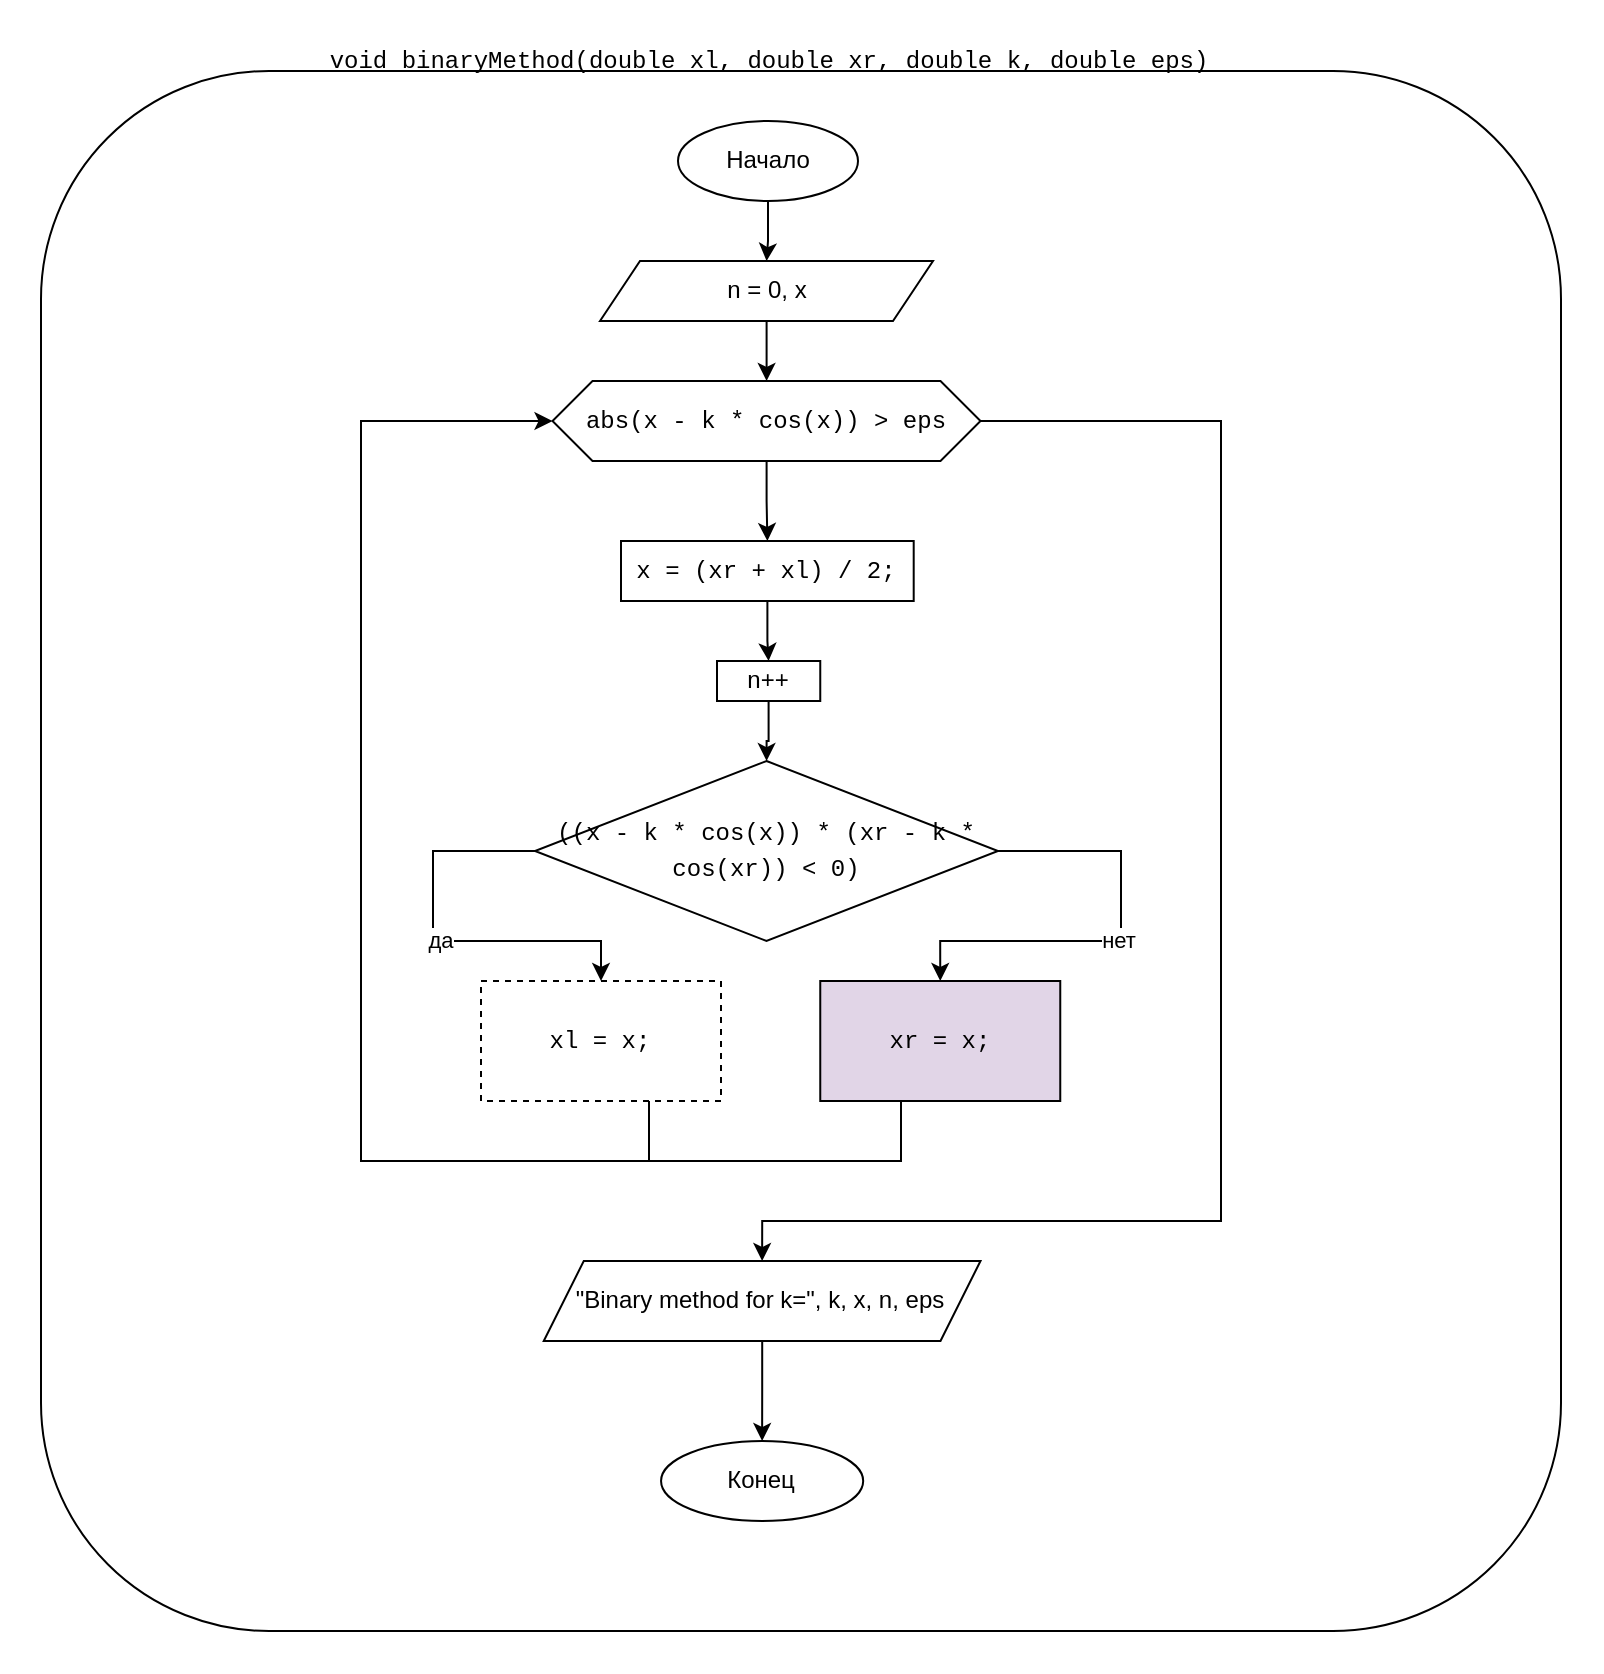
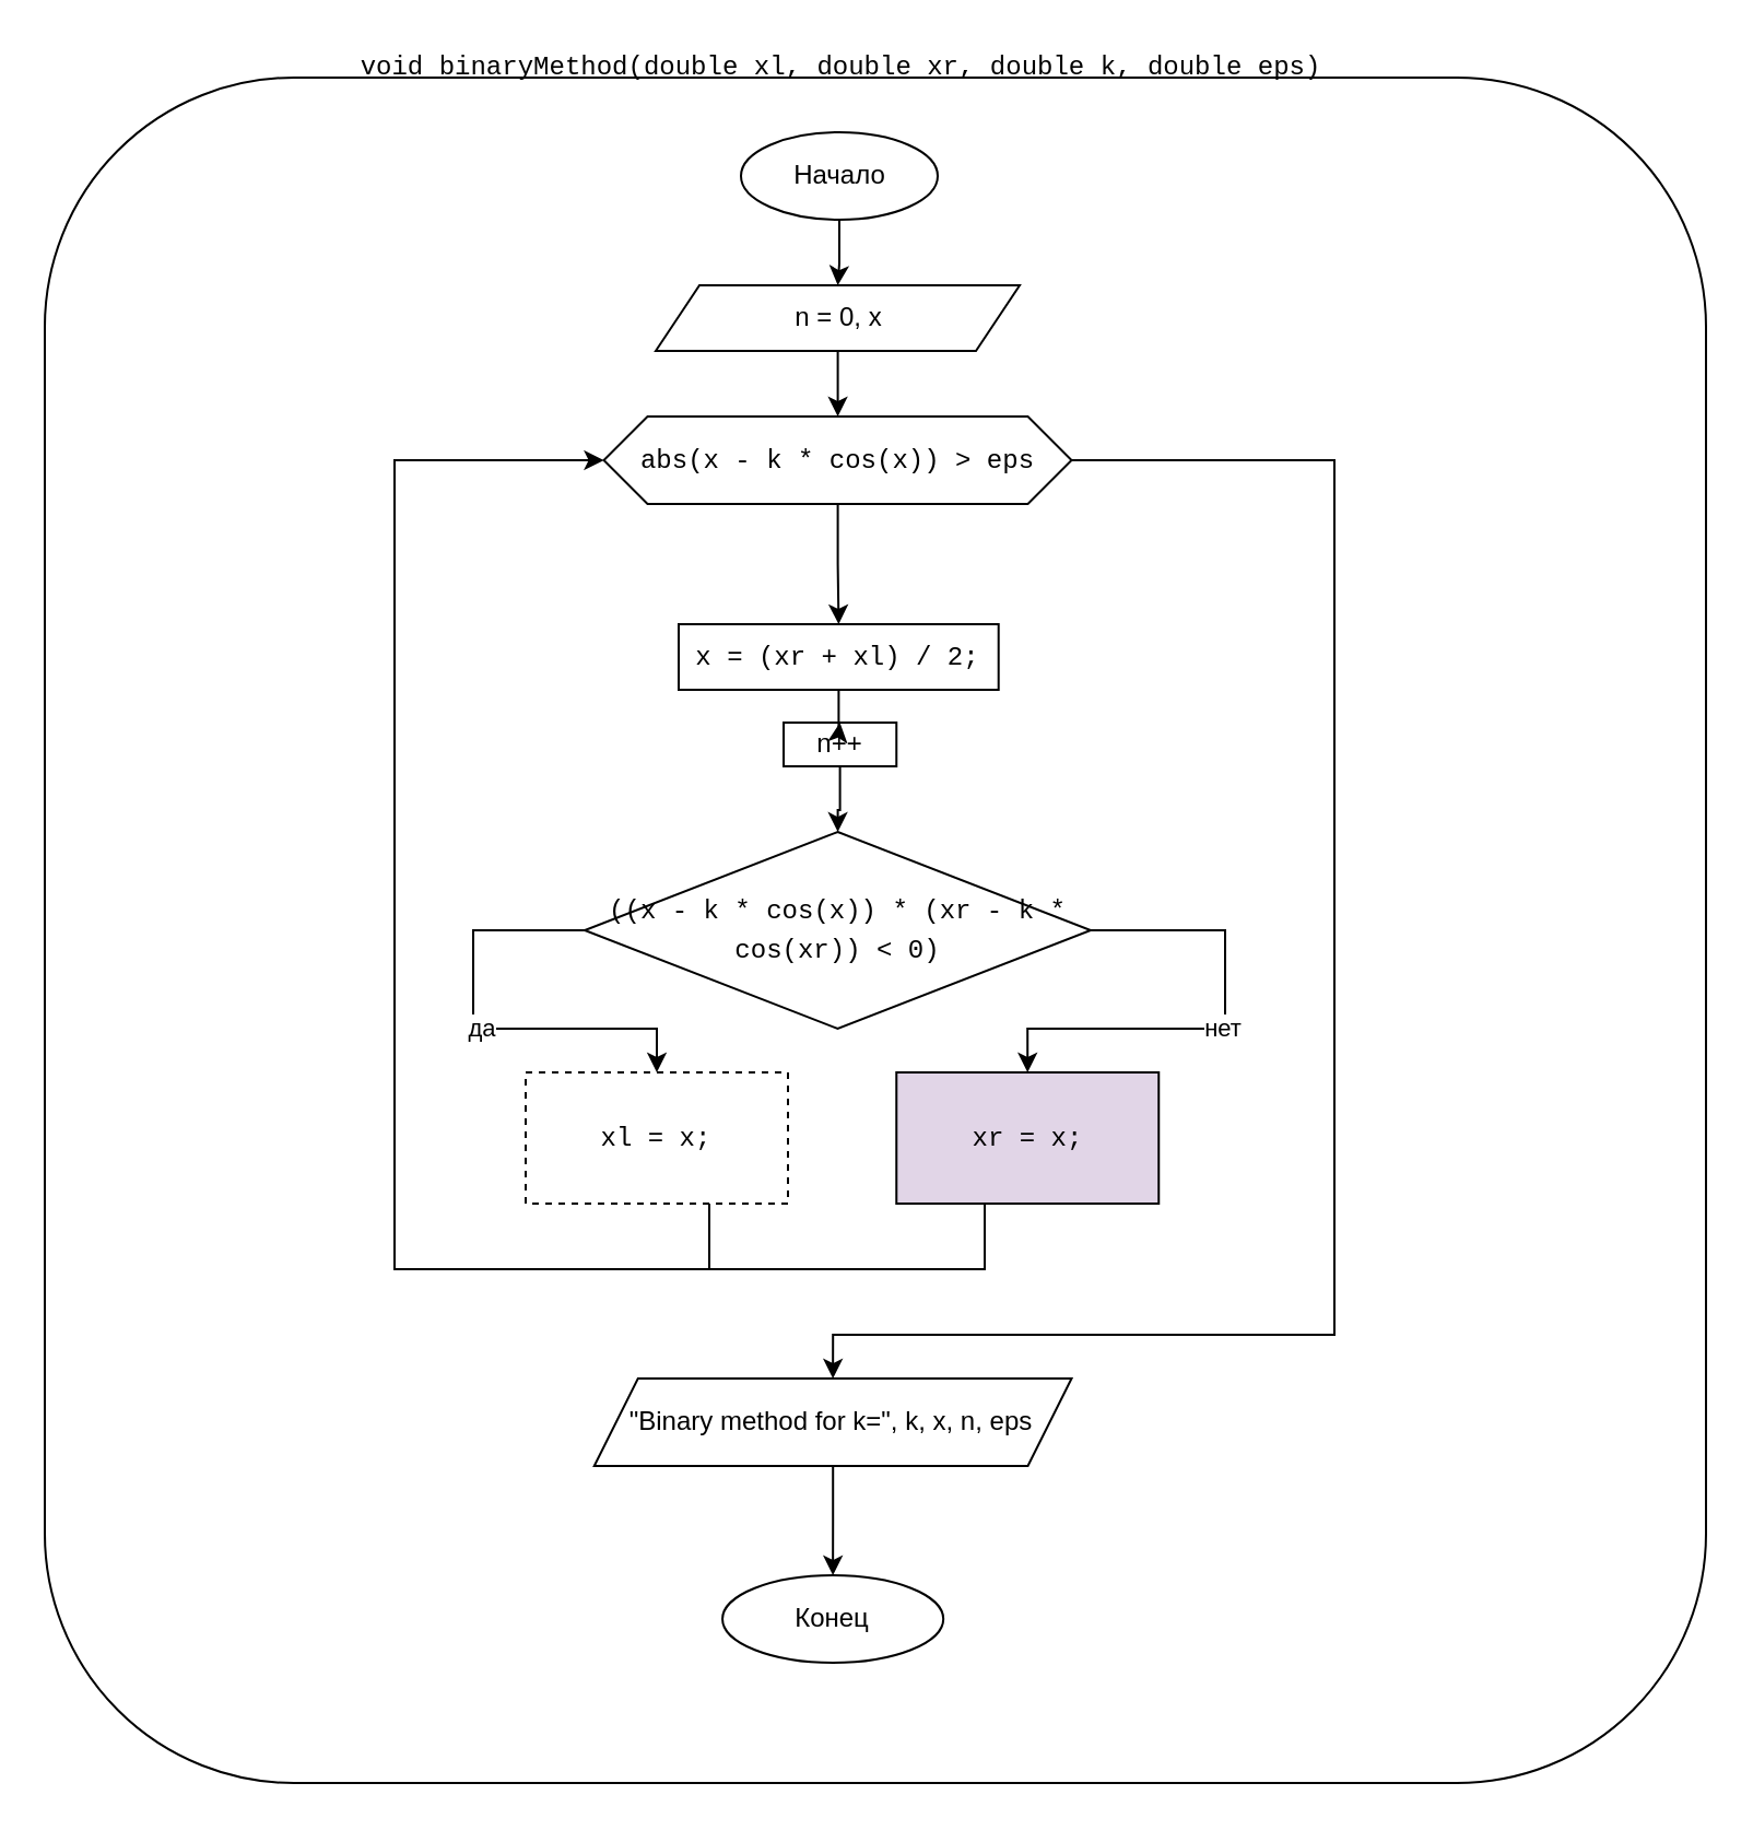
  <mxCell id="0" />
  <mxCell id="1" parent="0" />
  <mxCell id="2" value="" style="rounded=1;whiteSpace=wrap;html=1;fillColor=none;arcSize=15;" parent="1" vertex="1"><mxGeometry x="20" y="35" width="760" height="780" as="geometry" /></mxCell>
  <mxCell id="3" value="&lt;div style=&quot;font-family: &amp;quot;menlo&amp;quot; , &amp;quot;monaco&amp;quot; , &amp;quot;courier new&amp;quot; , monospace ; line-height: 18px&quot;&gt;&lt;div style=&quot;font-family: &amp;quot;menlo&amp;quot; , &amp;quot;monaco&amp;quot; , &amp;quot;courier new&amp;quot; , monospace ; line-height: 18px ; font-size: 16px&quot;&gt;&lt;div style=&quot;font-family: menlo, monaco, &amp;quot;courier new&amp;quot;, monospace; font-size: 12px; line-height: 18px;&quot;&gt;&lt;span style=&quot;&quot;&gt;void&lt;/span&gt; &lt;span style=&quot;&quot;&gt;binaryMethod&lt;/span&gt;(&lt;span style=&quot;&quot;&gt;double&lt;/span&gt; xl, &lt;span style=&quot;&quot;&gt;double&lt;/span&gt; xr, &lt;span style=&quot;&quot;&gt;double&lt;/span&gt; k, &lt;span style=&quot;&quot;&gt;double&lt;/span&gt; eps)&lt;/div&gt;&lt;/div&gt;&lt;/div&gt;" style="text;html=1;align=center;verticalAlign=middle;resizable=0;points=[];autosize=1;strokeColor=none;fillColor=none;" parent="1" vertex="1"><mxGeometry x="153.5" y="20" width="460" height="20" as="geometry" /></mxCell>
  <mxCell id="4" value="" style="edgeStyle=orthogonalEdgeStyle;rounded=0;orthogonalLoop=1;jettySize=auto;html=1;" parent="1" source="5" target="10" edge="1"><mxGeometry relative="1" as="geometry" /></mxCell>
  <mxCell id="5" value="n = 0, x" style="shape=parallelogram;perimeter=parallelogramPerimeter;whiteSpace=wrap;html=1;fixedSize=1;fillColor=none;" parent="1" vertex="1"><mxGeometry x="299.5" y="130" width="166.5" height="30" as="geometry" /></mxCell>
  <mxCell id="6" value="" style="edgeStyle=orthogonalEdgeStyle;rounded=0;orthogonalLoop=1;jettySize=auto;html=1;" parent="1" source="7" target="5" edge="1"><mxGeometry relative="1" as="geometry" /></mxCell>
  <mxCell id="7" value="Начало" style="ellipse;whiteSpace=wrap;html=1;fillColor=none;" parent="1" vertex="1"><mxGeometry x="338.5" y="60" width="90" height="40" as="geometry" /></mxCell>
  <mxCell id="8" value="" style="edgeStyle=orthogonalEdgeStyle;rounded=0;orthogonalLoop=1;jettySize=auto;html=1;" parent="1" source="10" target="13" edge="1"><mxGeometry relative="1" as="geometry" /></mxCell>
  <mxCell id="9" value="" style="edgeStyle=orthogonalEdgeStyle;rounded=0;orthogonalLoop=1;jettySize=auto;html=1;endArrow=classic;endFill=1;entryX=0.5;entryY=0;entryDx=0;entryDy=0;" parent="1" source="10" target="17" edge="1"><mxGeometry relative="1" as="geometry"><mxPoint x="616.75" y="210" as="targetPoint" /><Array as="points"><mxPoint x="610" y="210" /><mxPoint x="610" y="610" /><mxPoint x="381" y="610" /></Array></mxGeometry></mxCell>
  <mxCell id="10" value="&lt;div style=&quot;font-family: menlo, monaco, &amp;quot;courier new&amp;quot;, monospace; line-height: 18px;&quot;&gt;&lt;span style=&quot;&quot;&gt;abs&lt;/span&gt;(&lt;span style=&quot;&quot;&gt;x&lt;/span&gt; &lt;span style=&quot;&quot;&gt;-&lt;/span&gt; k &lt;span style=&quot;&quot;&gt;*&lt;/span&gt; &lt;span style=&quot;&quot;&gt;cos&lt;/span&gt;(&lt;span style=&quot;&quot;&gt;x&lt;/span&gt;)) &lt;span style=&quot;&quot;&gt;&amp;gt;&lt;/span&gt; eps&lt;/div&gt;" style="shape=hexagon;perimeter=hexagonPerimeter2;whiteSpace=wrap;html=1;fixedSize=1;fillColor=none;" parent="1" vertex="1"><mxGeometry x="275.75" y="190" width="214" height="40" as="geometry" /></mxCell>
  <mxCell id="11" style="edgeStyle=orthogonalEdgeStyle;rounded=0;orthogonalLoop=1;jettySize=auto;html=1;exitX=0.5;exitY=1;exitDx=0;exitDy=0;" parent="1" source="10" target="10" edge="1"><mxGeometry relative="1" as="geometry" /></mxCell>
  <mxCell id="12" value="" style="edgeStyle=orthogonalEdgeStyle;rounded=0;orthogonalLoop=1;jettySize=auto;html=1;" parent="1" source="13" target="15" edge="1"><mxGeometry relative="1" as="geometry" /></mxCell>
- <mxCell id="13" value="&lt;div style=&quot;font-family: &amp;quot;menlo&amp;quot; , &amp;quot;monaco&amp;quot; , &amp;quot;courier new&amp;quot; , monospace ; line-height: 18px&quot;&gt;&lt;div style=&quot;font-family: menlo, monaco, &amp;quot;courier new&amp;quot;, monospace; line-height: 18px;&quot;&gt; &lt;span style=&quot;&quot;&gt;x&lt;/span&gt; &lt;span style=&quot;&quot;&gt;=&lt;/span&gt; (xr &lt;span style=&quot;&quot;&gt;+&lt;/span&gt; xl) &lt;span style=&quot;&quot;&gt;/&lt;/span&gt; &lt;span style=&quot;&quot;&gt;2&lt;/span&gt;;&lt;/div&gt;&lt;/div&gt;" style="whiteSpace=wrap;html=1;fillColor=none;" parent="1" vertex="1"><mxGeometry x="310" y="270" width="146.35" height="30" as="geometry" /></mxCell>
+ <mxCell id="13" value="&lt;div style=&quot;font-family: &amp;quot;menlo&amp;quot; , &amp;quot;monaco&amp;quot; , &amp;quot;courier new&amp;quot; , monospace ; line-height: 18px&quot;&gt;&lt;div style=&quot;font-family: menlo, monaco, &amp;quot;courier new&amp;quot;, monospace; line-height: 18px;&quot;&gt; &lt;span style=&quot;&quot;&gt;x&lt;/span&gt; &lt;span style=&quot;&quot;&gt;=&lt;/span&gt; (xr &lt;span style=&quot;&quot;&gt;+&lt;/span&gt; xl) &lt;span style=&quot;&quot;&gt;/&lt;/span&gt; &lt;span style=&quot;&quot;&gt;2&lt;/span&gt;;&lt;/div&gt;&lt;/div&gt;" style="whiteSpace=wrap;html=1;fillColor=none;" parent="1" vertex="1"><mxGeometry x="310" y="285" width="146.35" height="30" as="geometry" /></mxCell>
  <mxCell id="14" value="" style="edgeStyle=orthogonalEdgeStyle;rounded=0;orthogonalLoop=1;jettySize=auto;html=1;" parent="1" source="15" target="21" edge="1"><mxGeometry relative="1" as="geometry" /></mxCell>
  <mxCell id="15" value="n++" style="whiteSpace=wrap;html=1;fillColor=none;" parent="1" vertex="1"><mxGeometry x="358" y="330" width="51.63" height="20" as="geometry" /></mxCell>
  <mxCell id="16" value="" style="edgeStyle=orthogonalEdgeStyle;rounded=0;orthogonalLoop=1;jettySize=auto;html=1;" parent="1" source="17" target="18" edge="1"><mxGeometry relative="1" as="geometry" /></mxCell>
  <mxCell id="17" value="&quot;Binary method for k=&quot;, k, x, n, eps" style="shape=parallelogram;perimeter=parallelogramPerimeter;whiteSpace=wrap;html=1;fixedSize=1;fillColor=none;" parent="1" vertex="1"><mxGeometry x="271.38" y="630" width="218.37" height="40" as="geometry" /></mxCell>
  <mxCell id="18" value="Конец" style="ellipse;whiteSpace=wrap;html=1;fillColor=none;" parent="1" vertex="1"><mxGeometry x="330.03" y="720" width="101.07" height="40" as="geometry" /></mxCell>
  <mxCell id="19" value="да" style="edgeStyle=orthogonalEdgeStyle;rounded=0;orthogonalLoop=1;jettySize=auto;html=1;" parent="1" source="21" target="25" edge="1"><mxGeometry relative="1" as="geometry"><Array as="points"><mxPoint x="216" y="425" /><mxPoint x="216" y="470" /><mxPoint x="300" y="470" /></Array></mxGeometry></mxCell>
  <mxCell id="20" value="нет" style="edgeStyle=orthogonalEdgeStyle;rounded=0;orthogonalLoop=1;jettySize=auto;html=1;entryX=0.5;entryY=0;entryDx=0;entryDy=0;" parent="1" source="21" target="23" edge="1"><mxGeometry relative="1" as="geometry"><Array as="points"><mxPoint x="560" y="425" /><mxPoint x="560" y="470" /><mxPoint x="470" y="470" /></Array></mxGeometry></mxCell>
  <mxCell id="21" value="&lt;meta charset=&quot;utf-8&quot;&gt;&lt;div style=&quot;font-family: menlo, monaco, &amp;quot;courier new&amp;quot;, monospace; font-weight: normal; font-size: 12px; line-height: 18px;&quot;&gt;&lt;div&gt;&lt;span style=&quot;&quot;&gt;((&lt;/span&gt;&lt;span style=&quot;&quot;&gt;x&lt;/span&gt;&lt;span style=&quot;&quot;&gt; &lt;/span&gt;&lt;span style=&quot;&quot;&gt;-&lt;/span&gt;&lt;span style=&quot;&quot;&gt; &lt;/span&gt;&lt;span style=&quot;&quot;&gt;k&lt;/span&gt;&lt;span style=&quot;&quot;&gt; &lt;/span&gt;&lt;span style=&quot;&quot;&gt;*&lt;/span&gt;&lt;span style=&quot;&quot;&gt; &lt;/span&gt;&lt;span style=&quot;&quot;&gt;cos&lt;/span&gt;&lt;span style=&quot;&quot;&gt;(&lt;/span&gt;&lt;span style=&quot;&quot;&gt;x&lt;/span&gt;&lt;span style=&quot;&quot;&gt;)) &lt;/span&gt;&lt;span style=&quot;&quot;&gt;*&lt;/span&gt;&lt;span style=&quot;&quot;&gt; (&lt;/span&gt;&lt;span style=&quot;&quot;&gt;xr&lt;/span&gt;&lt;span style=&quot;&quot;&gt; &lt;/span&gt;&lt;span style=&quot;&quot;&gt;-&lt;/span&gt;&lt;span style=&quot;&quot;&gt; &lt;/span&gt;&lt;span style=&quot;&quot;&gt;k&lt;/span&gt;&lt;span style=&quot;&quot;&gt; &lt;/span&gt;&lt;span style=&quot;&quot;&gt;*&lt;/span&gt;&lt;span style=&quot;&quot;&gt; &lt;/span&gt;&lt;span style=&quot;&quot;&gt;cos&lt;/span&gt;&lt;span style=&quot;&quot;&gt;(&lt;/span&gt;&lt;span style=&quot;&quot;&gt;xr&lt;/span&gt;&lt;span style=&quot;&quot;&gt;)) &lt;/span&gt;&lt;span style=&quot;&quot;&gt;&amp;lt;&lt;/span&gt;&lt;span style=&quot;&quot;&gt; &lt;/span&gt;&lt;span style=&quot;&quot;&gt;0&lt;/span&gt;&lt;span style=&quot;&quot;&gt;)&lt;/span&gt;&lt;/div&gt;&lt;/div&gt;" style="rhombus;whiteSpace=wrap;html=1;" parent="1" vertex="1"><mxGeometry x="267" y="380" width="231.5" height="90" as="geometry" /></mxCell>
  <mxCell id="22" value="" style="edgeStyle=orthogonalEdgeStyle;rounded=0;orthogonalLoop=1;jettySize=auto;html=1;entryX=0;entryY=0.5;entryDx=0;entryDy=0;" parent="1" source="23" target="10" edge="1"><mxGeometry relative="1" as="geometry"><Array as="points"><mxPoint x="450" y="580" /><mxPoint x="180" y="580" /><mxPoint x="180" y="210" /></Array></mxGeometry></mxCell>
  <mxCell id="23" value="&lt;div style=&quot;font-family: menlo, monaco, &amp;quot;courier new&amp;quot;, monospace; font-weight: normal; font-size: 12px; line-height: 18px;&quot;&gt;&lt;div&gt;&lt;span style=&quot;&quot;&gt;  &lt;/span&gt;&lt;span style=&quot;&quot;&gt;xr&lt;/span&gt;&lt;span style=&quot;&quot;&gt;&amp;nbsp;&lt;/span&gt;&lt;span style=&quot;&quot;&gt;=&lt;/span&gt;&lt;span style=&quot;&quot;&gt; &lt;/span&gt;&lt;span style=&quot;&quot;&gt;x&lt;/span&gt;&lt;span style=&quot;&quot;&gt;;&lt;/span&gt;&lt;/div&gt;&lt;/div&gt;" style="whiteSpace=wrap;html=1;fillColor=#e1d5e7;" parent="1" vertex="1"><mxGeometry x="409.63" y="490" width="120" height="60" as="geometry" /></mxCell>
  <mxCell id="24" value="" style="edgeStyle=orthogonalEdgeStyle;rounded=0;orthogonalLoop=1;jettySize=auto;html=1;endArrow=none;endFill=0;" parent="1" source="25" edge="1"><mxGeometry relative="1" as="geometry"><mxPoint x="390" y="580" as="targetPoint" /><Array as="points"><mxPoint x="324" y="580" /></Array></mxGeometry></mxCell>
  <mxCell id="25" value="&lt;meta charset=&quot;utf-8&quot;&gt;&lt;div style=&quot;font-family: menlo, monaco, &amp;quot;courier new&amp;quot;, monospace; font-weight: normal; font-size: 12px; line-height: 18px;&quot;&gt;&lt;div&gt;&lt;span style=&quot;&quot;&gt;  &lt;/span&gt;&lt;span style=&quot;&quot;&gt;xl&lt;/span&gt;&lt;span style=&quot;&quot;&gt; &lt;/span&gt;&lt;span style=&quot;&quot;&gt;=&lt;/span&gt;&lt;span style=&quot;&quot;&gt; &lt;/span&gt;&lt;span style=&quot;&quot;&gt;x&lt;/span&gt;&lt;span style=&quot;&quot;&gt;;&lt;/span&gt;&lt;/div&gt;&lt;/div&gt;" style="whiteSpace=wrap;html=1;dashed=1;" parent="1" vertex="1"><mxGeometry x="240" y="490" width="120" height="60" as="geometry" /></mxCell>
